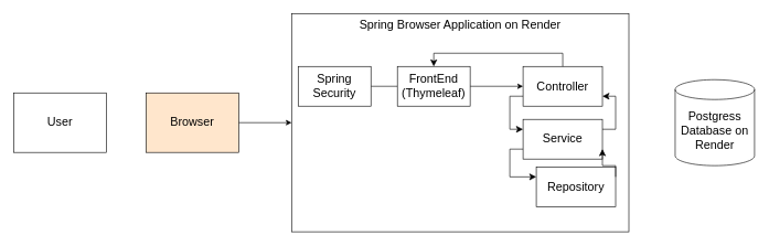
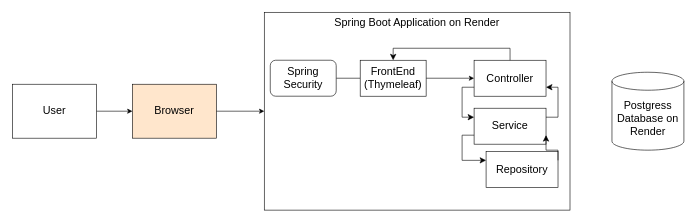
  <mxCell id="0" />
  <mxCell id="1" parent="0" />
+ <mxCell id="2" value="" style="edgeStyle=orthogonalEdgeStyle;rounded=0;orthogonalLoop=1;jettySize=auto;html=1;fontSize=18;" parent="1" source="3" target="5" edge="1"><mxGeometry relative="1" as="geometry" /></mxCell>
  <mxCell id="3" value="User" style="rounded=0;whiteSpace=wrap;html=1;fontSize=18;" parent="1" vertex="1"><mxGeometry x="20" y="140" width="140" height="90" as="geometry" /></mxCell>
  <mxCell id="4" style="edgeStyle=orthogonalEdgeStyle;rounded=0;orthogonalLoop=1;jettySize=auto;html=1;exitX=1;exitY=0.5;exitDx=0;exitDy=0;entryX=0;entryY=0.5;entryDx=0;entryDy=0;fontSize=18;" parent="1" source="5" target="6" edge="1"><mxGeometry relative="1" as="geometry" /></mxCell>
  <mxCell id="5" value="Browser" style="rounded=0;whiteSpace=wrap;html=1;fontSize=18;fillColor=#ffe6cc;" parent="1" vertex="1"><mxGeometry x="220" y="140" width="140" height="90" as="geometry" /></mxCell>
- <mxCell id="6" value="&lt;font&gt;Spring Browser Application on Render&lt;/font&gt;" style="rounded=0;whiteSpace=wrap;html=1;verticalAlign=top;fontSize=18;" parent="1" vertex="1"><mxGeometry x="440" y="20" width="510" height="330" as="geometry" /></mxCell>
+ <mxCell id="6" value="&lt;font&gt;Spring Boot Application on Render&lt;/font&gt;" style="rounded=0;whiteSpace=wrap;html=1;verticalAlign=top;fontSize=18;" parent="1" vertex="1"><mxGeometry x="440" y="20" width="510" height="330" as="geometry" /></mxCell>
  <mxCell id="7" value="Postgress&lt;div&gt;Database on Render&lt;/div&gt;" style="shape=cylinder3;whiteSpace=wrap;html=1;boundedLbl=1;backgroundOutline=1;size=15;fontSize=18;" parent="1" vertex="1"><mxGeometry x="1020" y="120" width="120" height="130" as="geometry" /></mxCell>
  <mxCell id="8" value="" style="edgeStyle=orthogonalEdgeStyle;rounded=0;orthogonalLoop=1;jettySize=auto;html=1;fontSize=18;endArrow=none;" parent="1" source="9" target="14" edge="1"><mxGeometry relative="1" as="geometry" /></mxCell>
- <mxCell id="9" value="Spring Security" style="rounded=0;whiteSpace=wrap;html=1;fontSize=18;" parent="1" vertex="1"><mxGeometry x="450" y="100" width="110" height="60" as="geometry" /></mxCell>
+ <mxCell id="9" value="Spring Security" style="whiteSpace=wrap;html=1;fontSize=18;rounded=1;" parent="1" vertex="1"><mxGeometry x="450" y="100" width="110" height="60" as="geometry" /></mxCell>
  <mxCell id="10" value="Controller" style="rounded=0;whiteSpace=wrap;html=1;fontSize=18;" parent="1" vertex="1"><mxGeometry x="790" y="100" width="120" height="60" as="geometry" /></mxCell>
  <mxCell id="11" value="Service" style="rounded=0;whiteSpace=wrap;html=1;fontSize=18;" parent="1" vertex="1"><mxGeometry x="790" y="180" width="120" height="60" as="geometry" /></mxCell>
  <mxCell id="12" value="Repository" style="rounded=0;whiteSpace=wrap;html=1;fontSize=18;" parent="1" vertex="1"><mxGeometry x="810" y="252" width="120" height="60" as="geometry" /></mxCell>
  <mxCell id="13" style="edgeStyle=orthogonalEdgeStyle;rounded=0;orthogonalLoop=1;jettySize=auto;html=1;exitX=1;exitY=0.5;exitDx=0;exitDy=0;fontSize=18;" parent="1" source="14" target="10" edge="1"><mxGeometry relative="1" as="geometry" /></mxCell>
  <mxCell id="14" value="FrontEnd&lt;div&gt;(Thymeleaf)&lt;/div&gt;" style="rounded=0;whiteSpace=wrap;html=1;fontSize=18;" parent="1" vertex="1"><mxGeometry x="600" y="100" width="110" height="60" as="geometry" /></mxCell>
  <mxCell id="15" value="" style="edgeStyle=elbowEdgeStyle;elbow=vertical;endArrow=classic;html=1;curved=0;rounded=0;endSize=8;startSize=8;exitX=0;exitY=0.75;exitDx=0;exitDy=0;entryX=0;entryY=0.25;entryDx=0;entryDy=0;fontSize=18;" parent="1" source="11" target="12" edge="1"><mxGeometry width="50" height="50" relative="1" as="geometry"><mxPoint x="870" y="450" as="sourcePoint" /><mxPoint x="790" y="210" as="targetPoint" /><Array as="points"><mxPoint x="770" y="250" /></Array></mxGeometry></mxCell>
  <mxCell id="16" value="" style="edgeStyle=elbowEdgeStyle;elbow=vertical;endArrow=classic;html=1;curved=0;rounded=0;endSize=8;startSize=8;exitX=1;exitY=0.25;exitDx=0;exitDy=0;entryX=1;entryY=0.75;entryDx=0;entryDy=0;fontSize=18;" parent="1" source="11" target="10" edge="1"><mxGeometry width="50" height="50" relative="1" as="geometry"><mxPoint x="950" y="190" as="sourcePoint" /><mxPoint x="1000" y="140" as="targetPoint" /><Array as="points"><mxPoint x="930" y="170" /></Array></mxGeometry></mxCell>
  <mxCell id="17" value="" style="edgeStyle=elbowEdgeStyle;elbow=vertical;endArrow=classic;html=1;curved=0;rounded=0;endSize=8;startSize=8;exitX=1;exitY=0.25;exitDx=0;exitDy=0;entryX=1;entryY=0.75;entryDx=0;entryDy=0;fontSize=18;" parent="1" source="12" target="11" edge="1"><mxGeometry width="50" height="50" relative="1" as="geometry"><mxPoint x="930" y="270" as="sourcePoint" /><mxPoint x="930" y="335" as="targetPoint" /><Array as="points"><mxPoint x="930" y="250" /></Array></mxGeometry></mxCell>
  <mxCell id="18" value="" style="edgeStyle=elbowEdgeStyle;elbow=vertical;endArrow=classic;html=1;curved=0;rounded=0;endSize=8;startSize=8;entryX=0;entryY=0.25;entryDx=0;entryDy=0;exitX=0;exitY=0.75;exitDx=0;exitDy=0;fontSize=18;" parent="1" source="10" target="11" edge="1"><mxGeometry width="50" height="50" relative="1" as="geometry"><mxPoint x="690" y="390" as="sourcePoint" /><mxPoint x="740" y="340" as="targetPoint" /><Array as="points"><mxPoint x="770" y="170" /></Array></mxGeometry></mxCell>
  <mxCell id="19" value="" style="edgeStyle=elbowEdgeStyle;elbow=horizontal;endArrow=classic;html=1;curved=0;rounded=0;endSize=8;startSize=8;entryX=0.5;entryY=0;entryDx=0;entryDy=0;exitX=0.5;exitY=0;exitDx=0;exitDy=0;" parent="1" source="10" target="14" edge="1"><mxGeometry width="50" height="50" relative="1" as="geometry"><mxPoint x="680" y="250" as="sourcePoint" /><mxPoint x="730" y="200" as="targetPoint" /><Array as="points"><mxPoint x="753" y="80" /></Array></mxGeometry></mxCell>
